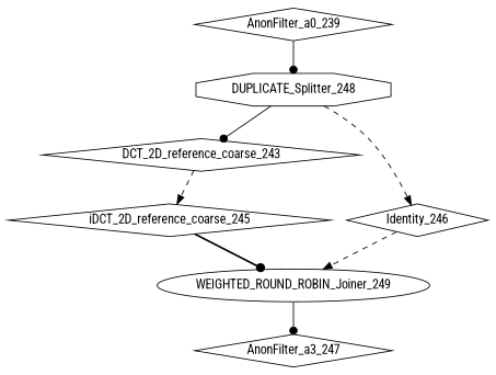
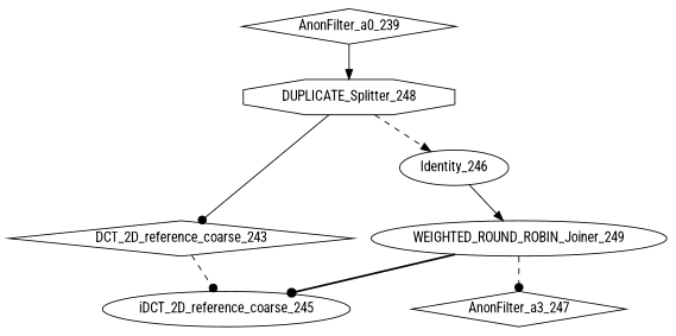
  digraph {
    fontname="Roboto Condensed"
    node [codeSize="273 b" fontname="Roboto Condensed" peek=0 peekType=int pop=64 popType=int push=64 pushType=int shape=diamond stackSize="32 b" work=0]
    edge [arrowhead=normal fontname="Roboto Condensed" style=dashed]
    n1 [codeSize="44 b" label=AnonFilter_a0_239 peekType=void pop=0 popType=void work=36480]
    n2 [codeSize="24 b" label=DUPLICATE_Splitter_248 peekType=void shape=octagon stackSize="64 b"]
    n3 [label=DCT_2D_reference_coarse_243 peek=64 stackSize="384 b" work=16032]
-   n4 [codeSize="12 b" label=Identity_246 peek=64 work=6]
-   n5 [label=iDCT_2D_reference_coarse_245 peek=64 stackSize="384 b" work=16032]
+   n4 [codeSize="12 b" label=Identity_246 peek=64 shape=ellipse work=6]
+   n5 [label=iDCT_2D_reference_coarse_245 peek=64 shape=ellipse stackSize="384 b" work=16032]
    n6 [codeSize="30 b" label=WEIGHTED_ROUND_ROBIN_Joiner_249 peekType=void pop=128 push=128 shape=ellipse]
    n7 [codeSize="119 b" label=AnonFilter_a3_247 peek=128 pop=128 push=0 pushType=void stackSize="96 b" work=44]
-   n1 -> n2 [arrowhead=dot style=solid]
+   n1 -> n2 [style=solid]
    n2 -> n3 [arrowhead=dot style=solid]
    n2 -> n4
-   n3 -> n5
-   n4 -> n6
-   n5 -> n6 [arrowhead=dot style=bold]
-   n6 -> n7 [arrowhead=dot style=solid]
+   n3 -> n5 [arrowhead=dot]
+   n4 -> n6 [style=solid]
+   n6 -> n5 [arrowhead=dot style=bold]
+   n6 -> n7 [arrowhead=dot]
  }
